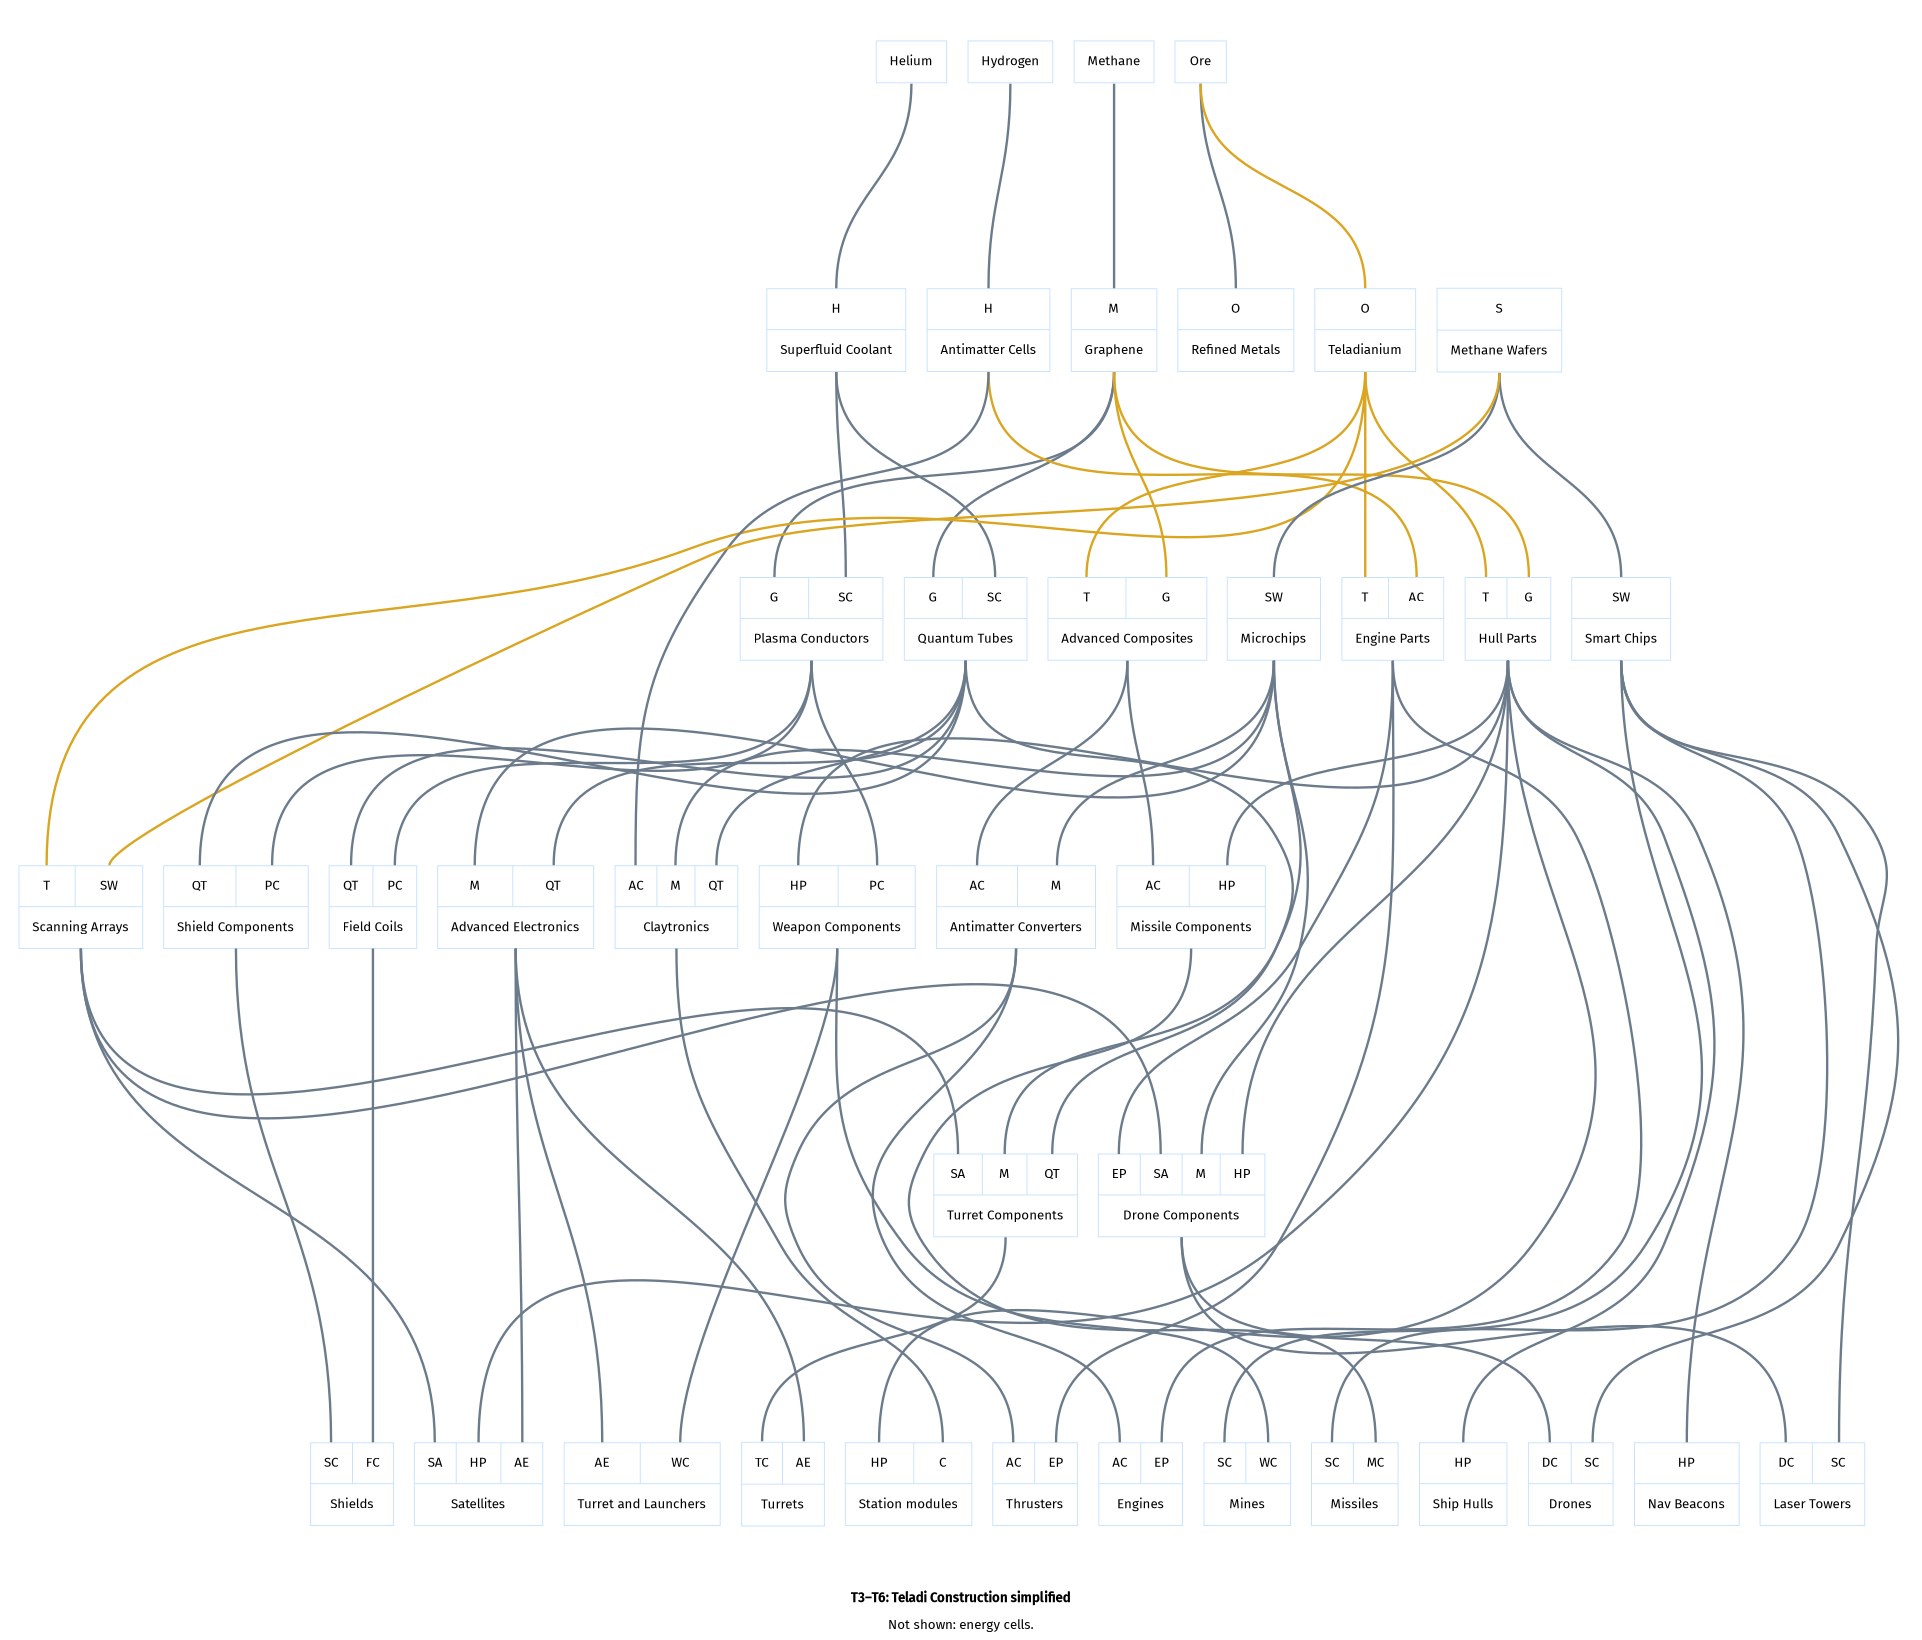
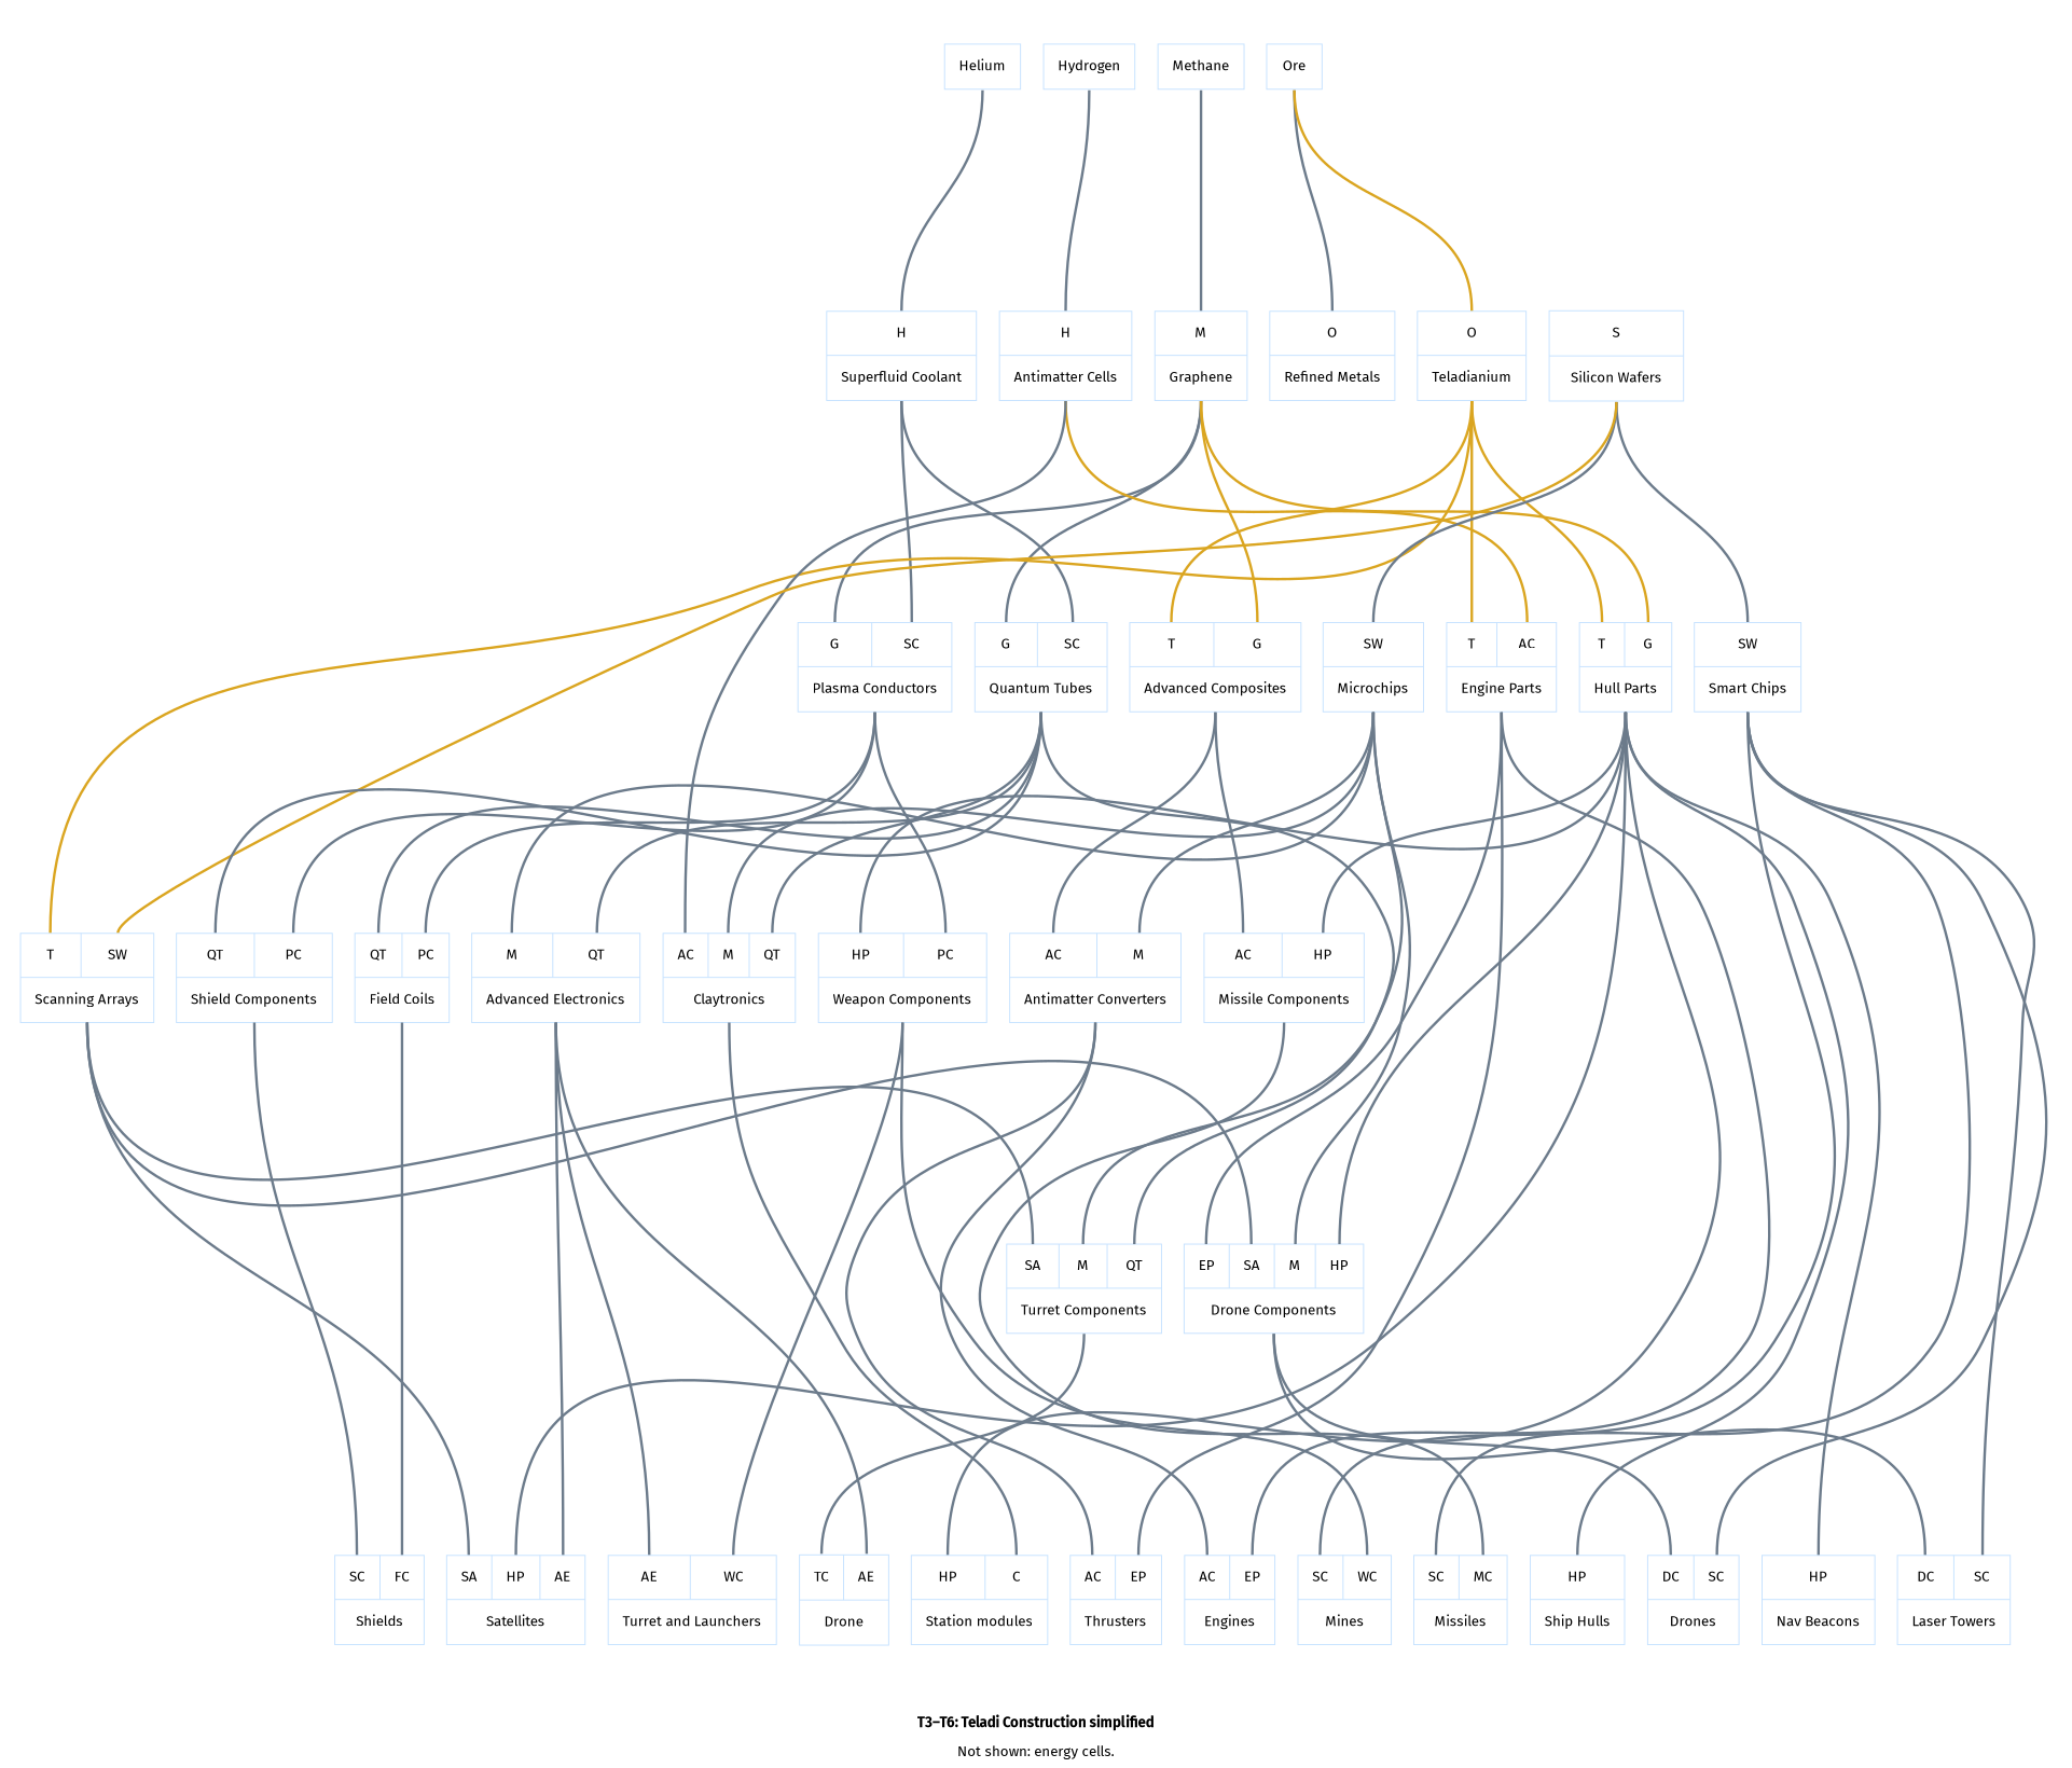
  graph {
    compound=true
    fontname="Fira Sans"
    label=<<b>T3–T6: Teladi Construction simplified</b><br/><br/>Not shown: energy cells.>
    nodesep=0.3
    ranksep=3
    node [color=slategray1 colour=lightsteelblue2 fontname="Fira Sans" margin=0.2 penwidth=1 shape=record]
    edge [arrowType=normal arrowhead=normal arrowtype=normal color=slategray4 fontname="Fira Sans" headport="hull_parts:n" penwidth=2.5 tailport="output:s"]
    n1 [label="{{<helium> H}|<output> Superfluid Coolant}"]
    n2 [label="{{<methane> M}|<output> Graphene}"]
    n3 [label="{{<ore> O}|<output> Refined Metals}"]
    n4 [label="{{<ore> O}|<output> Teladianium}"]
    n5 [label="{{<hydrogen> H}|<output> Antimatter Cells}"]
-   n6 [label="{{<silicon> S}|<output> Methane Wafers}"]
+   n6 [label="{{<silicon> S}|<output> Silicon Wafers}"]
    n7 [label="{<output> Helium}"]
    n8 [label="{<output> Methane}"]
    n9 [label="{<output> Ore}"]
    n10 [label="{<output> Hydrogen}"]
    n11 [label="{{<graphene> G|<superfluid_coolant> SC}|<output> Plasma Conductors}"]
    n12 [label="{{<graphene> G|<superfluid_coolant> SC}|<output> Quantum Tubes}"]
    n13 [label="{{<teladianium> T|<graphene> G}|<output> Advanced Composites}"]
    n14 [label="{{<teladianium> T|<graphene> G}|<output> Hull Parts}"]
    n15 [label="{{<teladianium> T|<antimatter_cells> AC}|<output> Engine Parts}"]
    n16 [label="{{<silicon_wafers> SW}|<output> Microchips}"]
    n17 [label="{{<silicon_wafers> SW}|<output> Smart Chips}"]
    n18 [label="{{<engine_parts> EP|<scanning_arrays> SA|<microchips> M|<hull_parts> HP}|<output> Drone Components}"]
    n19 [label="{{<scanning_arrays> SA|<microchips> M|<quantum_tubes> QT}|<output> Turret Components}"]
    n20 [label="{{<advanced_composites> AC|<hull_parts> HP}|<output> Missile Components}"]
    n21 [label="{{<quantum_tubes> QT|<plasma_conductors> PC}|<output> Field Coils}"]
    n22 [label="{{<quantum_tubes> QT|<plasma_conductors> PC}|<output> Shield Components}"]
    n23 [label="{{<advanced_composites> AC|<microchips> M}|<output> Antimatter Converters}"]
    n24 [label="{{<hull_parts> HP|<plasma_conductors> PC}|<output> Weapon Components}"]
    n25 [colour=orange1 label="{{<teladianium> T|<silicon_wafers> SW}|<output> Scanning Arrays}"]
    n26 [label="{{<antimatter_cells> AC|<microchips> M|<quantum_tubes> QT}|<output> Claytronics}"]
    n27 [label="{{<microchips> M|<quantum_tubes> QT}|<output> Advanced Electronics}"]
    n28 [label="{{<hull_parts> HP}|<output> Ship Hulls}"]
    n29 [label="{{<hull_parts> HP}|<output> Nav Beacons}"]
    n30 [label="{{<smart_chips> SC|<missile_components> MC}|<output> Missiles}"]
    n31 [colour=hotpink1 label="{{<hull_parts> HP|<claytronics> C}|<output> Station modules}"]
    n32 [colour=hotpink1 label="{{<antimatter_converters> AC|<engine_parts> EP}|<output> Engines}"]
    n33 [colour=hotpink1 label="{{<antimatter_converters> AC|<engine_parts> EP}|<output> Thrusters}"]
    n34 [label="{{<smart_chips> SC|<weapon_components> WC}|<output> Mines}"]
    n35 [label="{{<drone_components> DC|<smart_chips> SC}|<output> Drones}"]
    n36 [label="{{<drone_components> DC|<smart_chips> SC}|<output> Laser Towers}"]
    n37 [colour=hotpink1 label="{{<shield_components> SC|<field_coils> FC}|<output> Shields}"]
-   n38 [colour=hotpink1 label="{{<turret_components> TC|<advanced_electronics> AE}|<output> Turrets}"]
+   n38 [colour=hotpink1 label="{{<turret_components> TC|<advanced_electronics> AE}|<output> Drone}"]
    n39 [colour=hotpink1 label="{{<advanced_electronics> AE|<weapon_components> WC}|<output> Turret and Launchers}"]
    n40 [label="{{<scanning_arrays> SA|<hull_parts> HP|<advanced_electronics> AE}|<output> Satellites}"]
    subgraph sub_1 {
      cluster=true
      label=Refined
      n1
      n2
      n3
      n4
      n5
      n6
    }
    subgraph sub_2 {
      cluster=true
      label=Harvested
      n7
      n8
      n9
      n10
    }
    subgraph sub_3 {
      cluster=true
      label=Advanced
      n11
      n12
      n13
      n14
      n15
      n16
      n17
    }
    subgraph sub_4 {
      cluster=true
      label=Components
      n18
      n19
      n20
      n21
      n22
      n23
      n24
      n25
      n26
      n27
    }
    subgraph sub_5 {
      cluster=true
      label=Equipment
      n28
      n29
      n30
      n31
      n32
      n33
      n34
      n35
      n36
      n37
      n38
      n39
      n40
    }
    n1 -- n11 [headport="superfluid_coolant:n"]
    n1 -- n12 [headport="superfluid_coolant:n"]
    n2 -- n11 [headport="graphene:n"]
    n2 -- n12 [headport="graphene:n"]
    n2 -- n13 [color=goldenrod headport="graphene:n"]
    n2 -- n14 [color=goldenrod headport="graphene:n"]
    n4 -- n13 [color=goldenrod headport="teladianium:n"]
    n4 -- n14 [color=goldenrod headport="teladianium:n"]
    n4 -- n15 [color=goldenrod headport="teladianium:n"]
    n4 -- n25 [color=goldenrod headport="teladianium:n"]
    n5 -- n15 [color=goldenrod headport="antimatter_cells:n"]
    n5 -- n26 [headport="antimatter_cells:n"]
    n6 -- n16 [headport="silicon_wafers:n"]
    n6 -- n17 [headport="silicon_wafers:n"]
    n6 -- n25 [color=goldenrod headport="silicon_wafers:n"]
    n7 -- n1 [headport="helium:n"]
    n8 -- n2 [headport="methane:n"]
    n9 -- n3 [headport="ore:n"]
    n9 -- n4 [color=goldenrod headport="ore:n"]
    n10 -- n5 [headport="hydrogen:n"]
    n11 -- n21 [headport="plasma_conductors:n"]
    n11 -- n22 [headport="plasma_conductors:n"]
    n11 -- n24 [headport="plasma_conductors:n"]
    n12 -- n19 [headport="quantum_tubes:n"]
    n12 -- n21 [headport="quantum_tubes:n"]
    n12 -- n22 [headport="quantum_tubes:n"]
    n12 -- n26 [headport="quantum_tubes:n"]
    n12 -- n27 [headport="quantum_tubes:n"]
    n13 -- n20 [headport="advanced_composites:n"]
    n13 -- n23 [headport="advanced_composites:n"]
    n14 -- n18
    n14 -- n20
    n14 -- n24
    n14 -- n28
    n14 -- n29
    n14 -- n31
    n14 -- n40
    n15 -- n18 [headport="engine_parts:n"]
    n15 -- n32 [headport="engine_parts:n"]
    n15 -- n33 [headport="engine_parts:n"]
    n16 -- n18 [headport="microchips:n"]
    n16 -- n19 [headport="microchips:n"]
    n16 -- n23 [headport="microchips:n"]
    n16 -- n26 [headport="microchips:n"]
    n16 -- n27 [headport="microchips:n"]
    n17 -- n30 [headport="smart_chips:n"]
    n17 -- n34 [headport="smart_chips:n"]
    n17 -- n35 [headport="smart_chips:n"]
    n17 -- n36 [headport="smart_chips:n"]
    n18 -- n35 [headport="drone_components:n"]
    n18 -- n36 [headport="drone_components:n"]
    n19 -- n38 [headport="turret_components:n"]
    n20 -- n30 [headport="missile_components:n"]
    n21 -- n37 [headport="field_coils:n"]
    n22 -- n37 [headport="shield_components:n"]
    n23 -- n32 [headport="antimatter_converters:n"]
    n23 -- n33 [headport="antimatter_converters:n"]
    n24 -- n34 [headport="weapon_components:n"]
    n24 -- n39 [headport="weapon_components:n"]
    n25 -- n18 [headport="scanning_arrays:n"]
    n25 -- n19 [headport="scanning_arrays:n"]
    n25 -- n40 [headport="scanning_arrays:n"]
    n26 -- n31 [headport="claytronics:n"]
    n27 -- n38 [headport="advanced_electronics:n"]
    n27 -- n39 [headport="advanced_electronics:n"]
    n27 -- n40 [headport="advanced_electronics:n"]
  }
